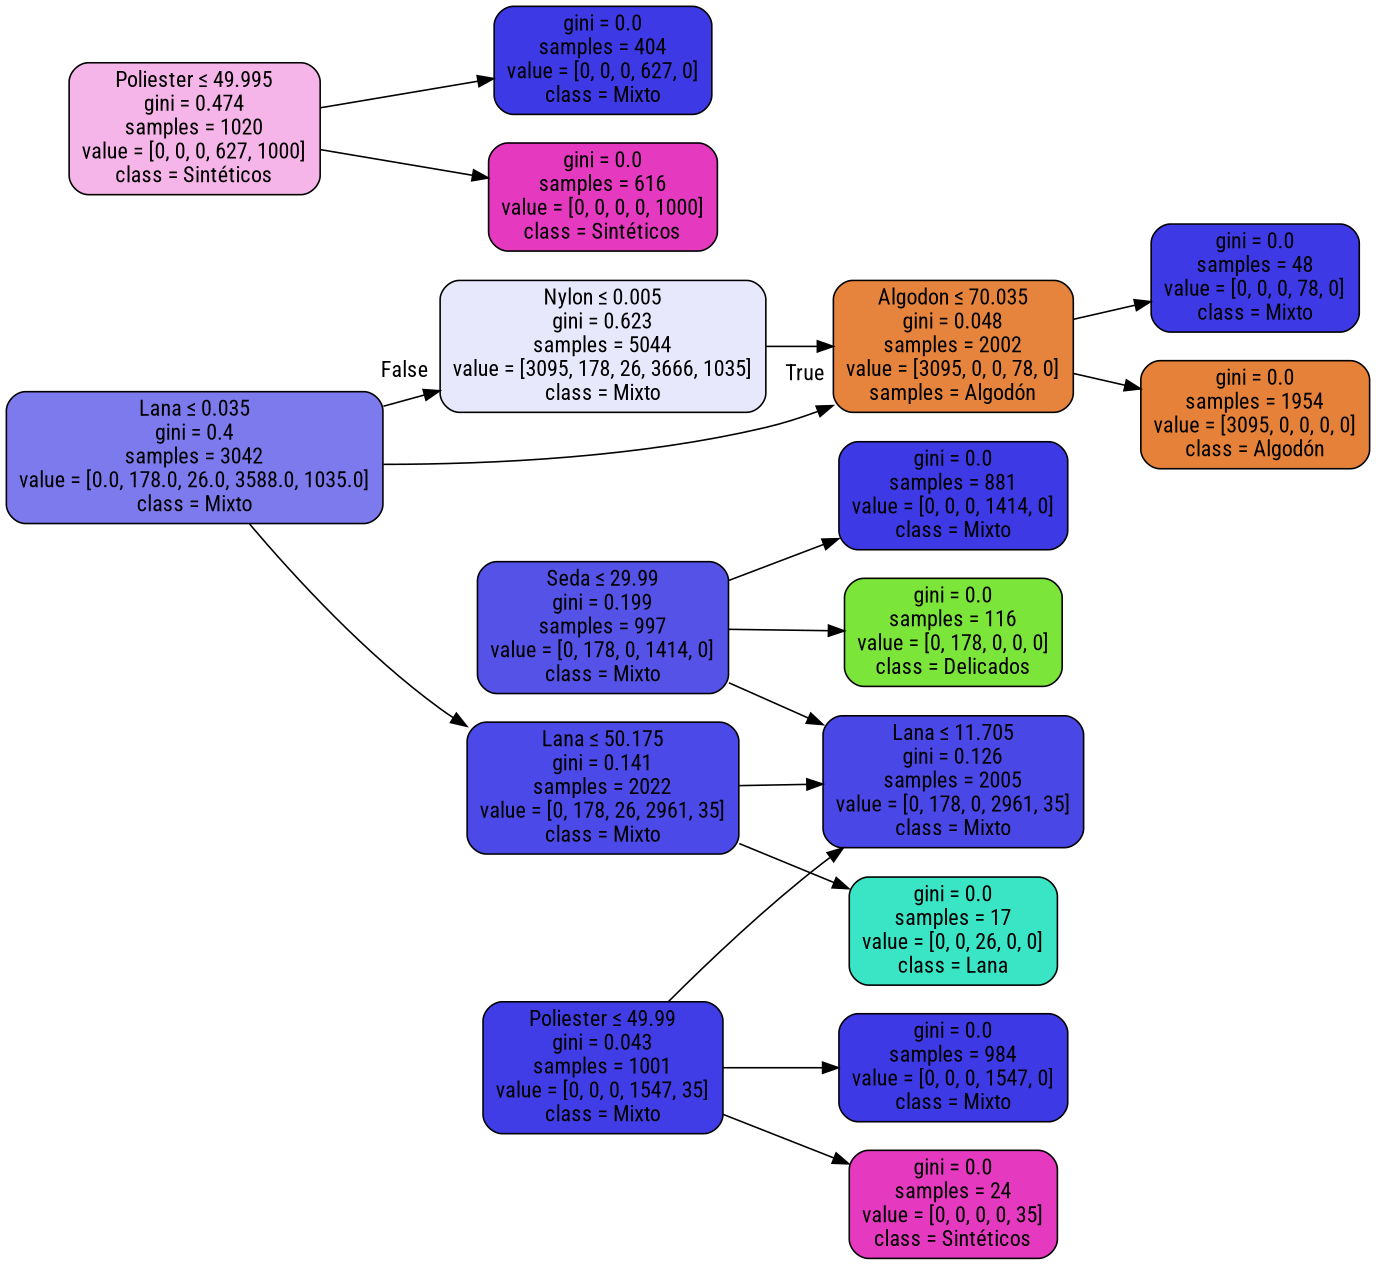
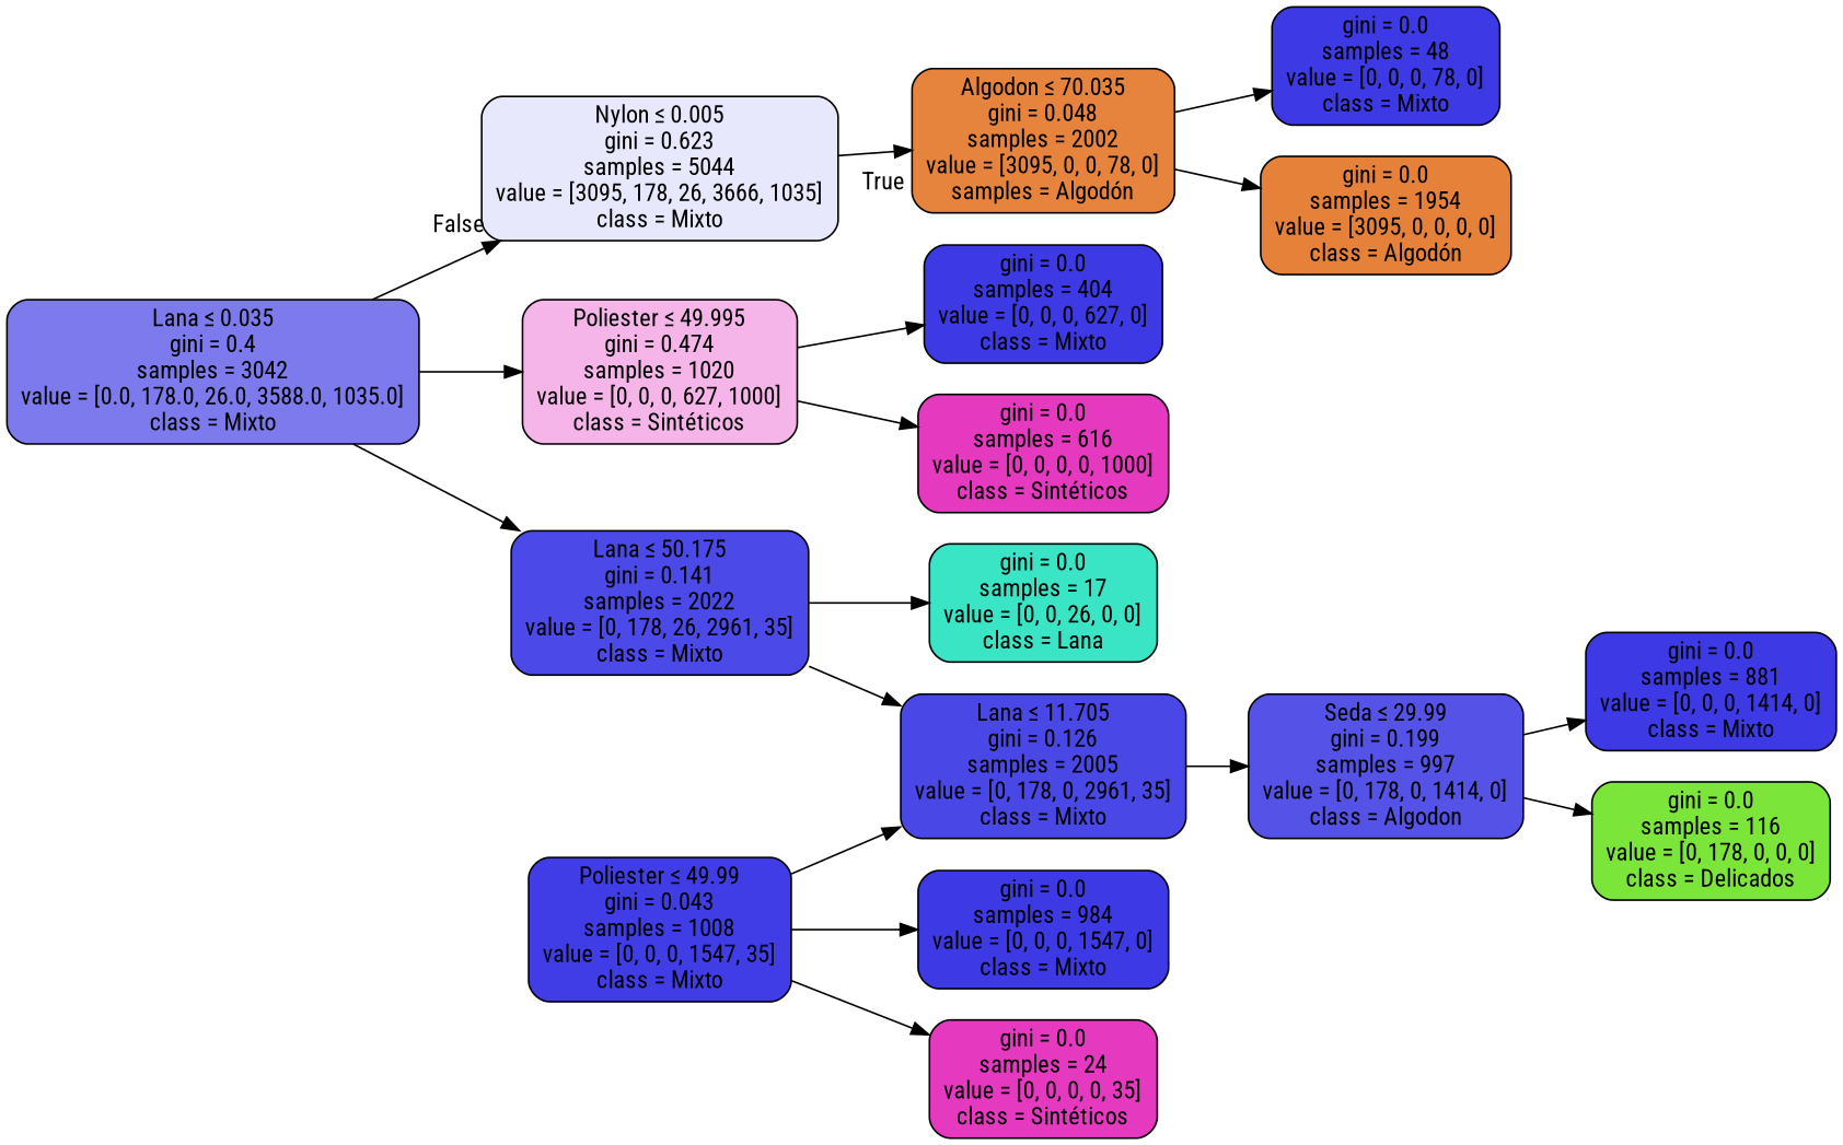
  digraph {
    fontname="Roboto Condensed"
    rankdir=LR
    node [color=black fillcolor="#3c39e5" fontname="Roboto Condensed" shape=box style="filled, rounded"]
    edge [fontname="Roboto Condensed"]
    n1 [fillcolor="#e8e8fc" label=<Nylon &le; 0.005<br/>gini = 0.623<br/>samples = 5044<br/>value = [3095, 178, 26, 3666, 1035]<br/>class = Mixto>]
    n2 [fillcolor="#e6843e" label=<Algodon &le; 70.035<br/>gini = 0.048<br/>samples = 2002<br/>value = [3095, 0, 0, 78, 0]<br/>samples = Algodón>]
    n3 [label=<gini = 0.0<br/>samples = 48<br/>value = [0, 0, 0, 78, 0]<br/>class = Mixto>]
    n4 [fillcolor="#e58139" label=<gini = 0.0<br/>samples = 1954<br/>value = [3095, 0, 0, 0, 0]<br/>class = Algodón>]
    n5 [fillcolor="#7c7aed" label=<Lana &le; 0.035<br/>gini = 0.4<br/>samples = 3042<br/>value = [0.0, 178.0, 26.0, 3588.0, 1035.0]<br/>class = Mixto>]
    n6 [fillcolor="#f5b5e8" label=<Poliester &le; 49.995<br/>gini = 0.474<br/>samples = 1020<br/>value = [0, 0, 0, 627, 1000]<br/>class = Sintéticos>]
    n7 [fillcolor="#4b49e7" label=<Lana &le; 50.175<br/>gini = 0.141<br/>samples = 2022<br/>value = [0, 178, 26, 2961, 35]<br/>class = Mixto>]
    n8 [label=<gini = 0.0<br/>samples = 404<br/>value = [0, 0, 0, 627, 0]<br/>class = Mixto>]
    n9 [fillcolor="#e539c0" label=<gini = 0.0<br/>samples = 616<br/>value = [0, 0, 0, 0, 1000]<br/>class = Sintéticos>]
    n10 [fillcolor="#4a47e7" label=<Lana &le; 11.705<br/>gini = 0.126<br/>samples = 2005<br/>value = [0, 178, 0, 2961, 35]<br/>class = Mixto>]
    n11 [fillcolor="#39e5c5" label=<gini = 0.0<br/>samples = 17<br/>value = [0, 0, 26, 0, 0]<br/>class = Lana>]
-   n12 [fillcolor="#5552e8" label=<Seda &le; 29.99<br/>gini = 0.199<br/>samples = 997<br/>value = [0, 178, 0, 1414, 0]<br/>class = Mixto>]
-   n13 [fillcolor="#403de6" label=<Poliester &le; 49.99<br/>gini = 0.043<br/>samples = 1001<br/>value = [0, 0, 0, 1547, 35]<br/>class = Mixto>]
+   n12 [fillcolor="#5552e8" label=<Seda &le; 29.99<br/>gini = 0.199<br/>samples = 997<br/>value = [0, 178, 0, 1414, 0]<br/>class = Algodon>]
+   n13 [fillcolor="#403de6" label=<Poliester &le; 49.99<br/>gini = 0.043<br/>samples = 1008<br/>value = [0, 0, 0, 1547, 35]<br/>class = Mixto>]
    n14 [label=<gini = 0.0<br/>samples = 984<br/>value = [0, 0, 0, 1547, 0]<br/>class = Mixto>]
    n15 [fillcolor="#e539c0" label=<gini = 0.0<br/>samples = 24<br/>value = [0, 0, 0, 0, 35]<br/>class = Sintéticos>]
    n16 [label=<gini = 0.0<br/>samples = 881<br/>value = [0, 0, 0, 1414, 0]<br/>class = Mixto>]
    n17 [fillcolor="#7be539" label=<gini = 0.0<br/>samples = 116<br/>value = [0, 178, 0, 0, 0]<br/>class = Delicados>]
    n1 -> n2 [headlabel=True labelangle=45 labeldistance=2.5]
    n2 -> n3
    n2 -> n4
    n5 -> n1 [headlabel=False labelangle=-45 labeldistance=2.5]
-   n5 -> n2
+   n5 -> n6
    n5 -> n7
    n6 -> n8
    n6 -> n9
    n7 -> n10
    n7 -> n11
-   n12 -> n10
+   n10 -> n12
    n12 -> n16
    n12 -> n17
    n13 -> n10
    n13 -> n14
    n13 -> n15
  }
